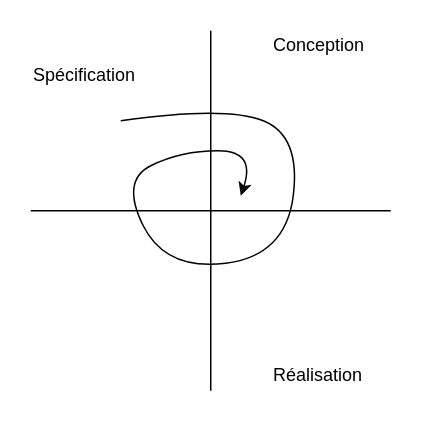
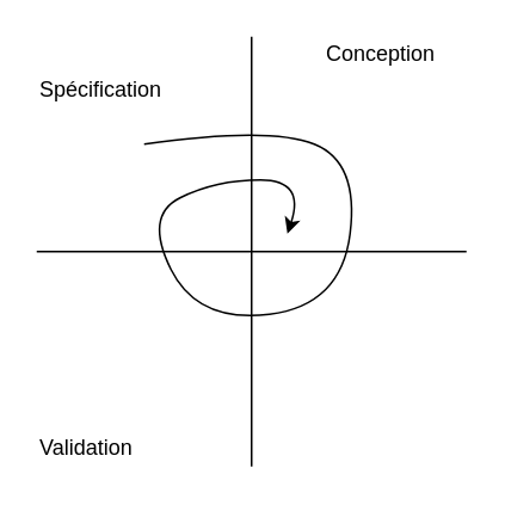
  <mxCell id="0" />
  <mxCell id="1" parent="0" />
  <mxCell id="2" value="" style="endArrow=none;html=1;" edge="1" parent="1"><mxGeometry width="50" height="50" relative="1" as="geometry"><mxPoint x="140" y="260" as="sourcePoint" /><mxPoint x="140" y="20" as="targetPoint" /></mxGeometry></mxCell>
  <mxCell id="3" value="" style="endArrow=none;html=1;" edge="1" parent="1"><mxGeometry width="50" height="50" relative="1" as="geometry"><mxPoint x="260" y="140" as="sourcePoint" /><mxPoint x="20" y="140" as="targetPoint" /></mxGeometry></mxCell>
  <mxCell id="4" value="Spécification" style="text;html=1;resizable=0;points=[];autosize=1;align=left;verticalAlign=top;spacingTop=-4;" vertex="1" parent="1"><mxGeometry x="20" y="40" width="90" height="20" as="geometry" /></mxCell>
  <mxCell id="5" value="Conception" style="text;html=1;resizable=0;points=[];autosize=1;align=left;verticalAlign=top;spacingTop=-4;" vertex="1" parent="1"><mxGeometry x="180" y="20" width="80" height="20" as="geometry" /></mxCell>
- <mxCell id="6" value="Réalisation" style="text;html=1;resizable=0;points=[];autosize=1;align=left;verticalAlign=top;spacingTop=-4;" vertex="1" parent="1"><mxGeometry x="180" y="240" width="80" height="20" as="geometry" /></mxCell>
+ <mxCell id="7" value="Validation" style="text;html=1;resizable=0;points=[];autosize=1;align=left;verticalAlign=top;spacingTop=-4;" vertex="1" parent="1"><mxGeometry x="20" y="240" width="70" height="20" as="geometry" /></mxCell>
  <mxCell id="8" value="" style="curved=1;endArrow=classic;html=1;" edge="1" parent="1"><mxGeometry width="50" height="50" relative="1" as="geometry"><mxPoint x="80" y="80" as="sourcePoint" /><mxPoint x="160" y="130" as="targetPoint" /><Array as="points"><mxPoint x="150" y="70" /><mxPoint x="200" y="90" /><mxPoint x="190" y="170" /><mxPoint x="110" y="180" /><mxPoint x="80" y="120" /><mxPoint x="120" y="100" /><mxPoint x="170" y="100" /></Array></mxGeometry></mxCell>
